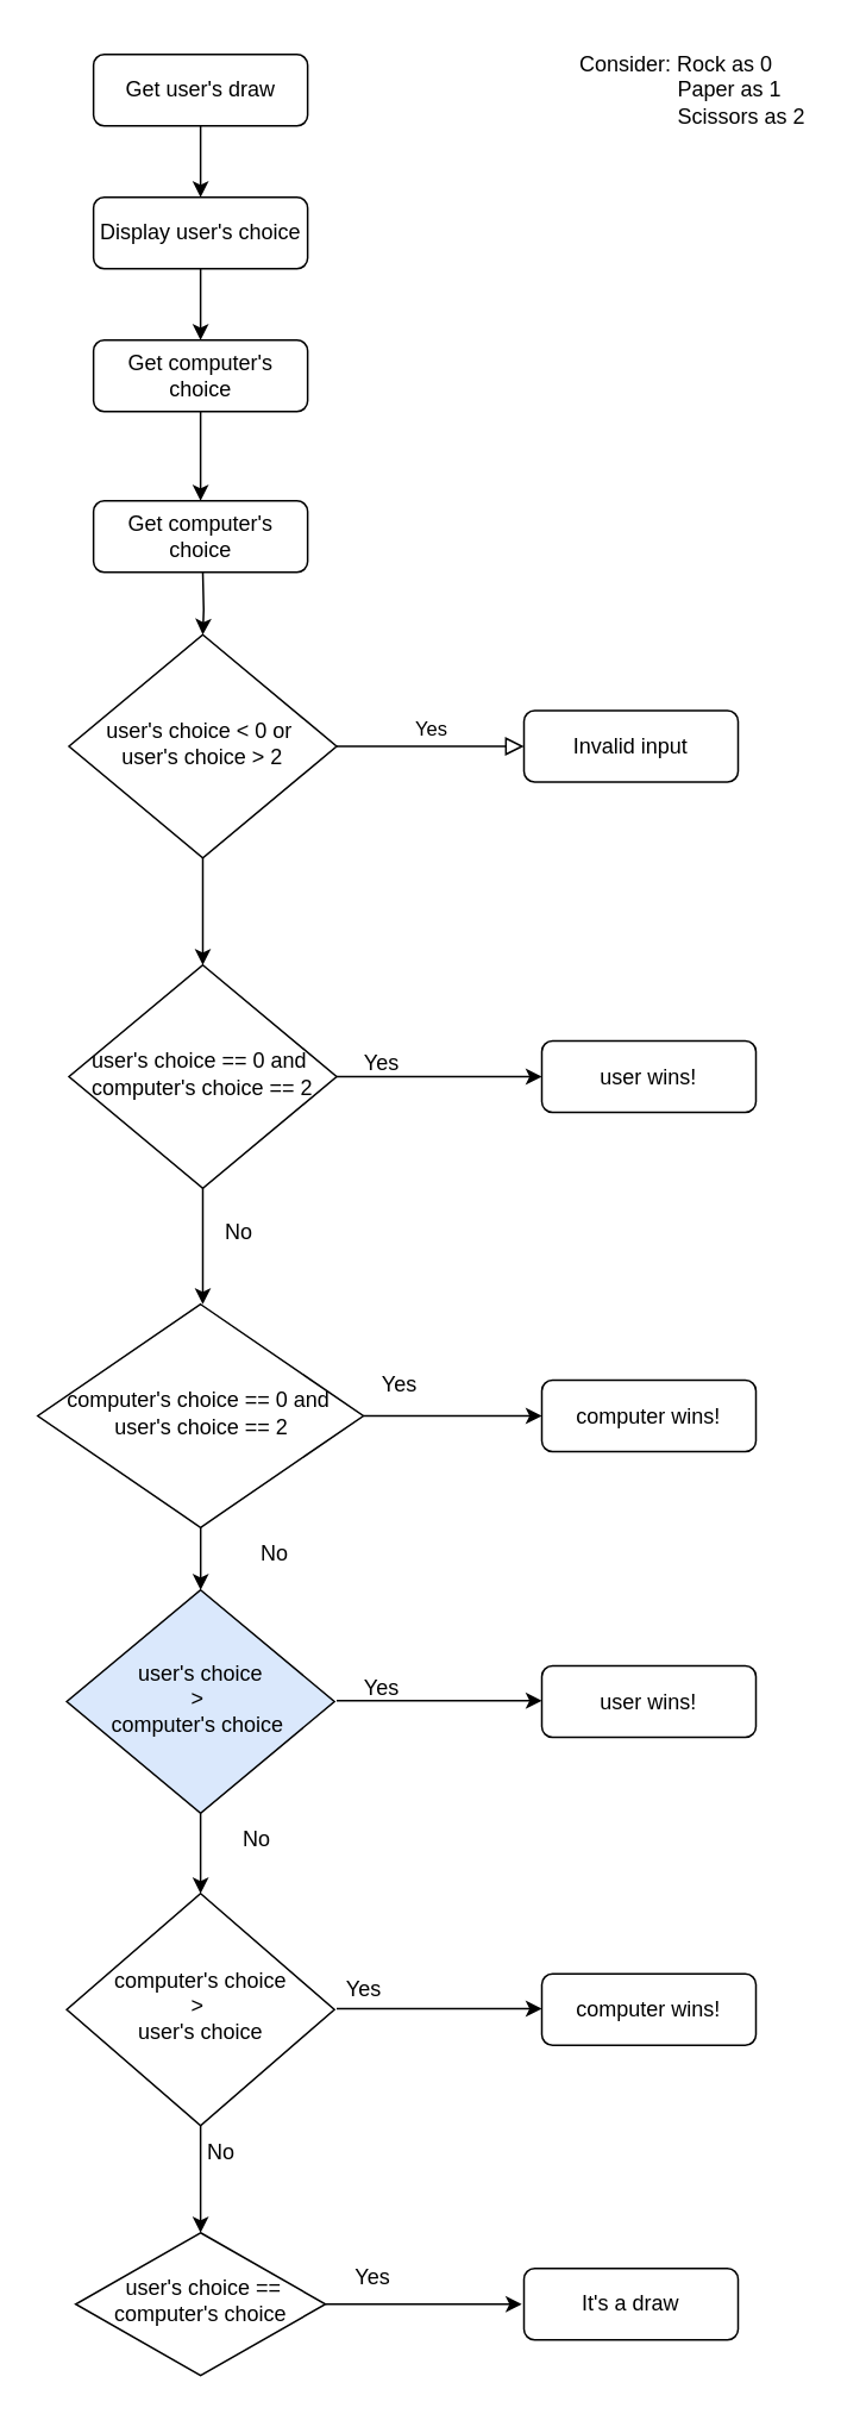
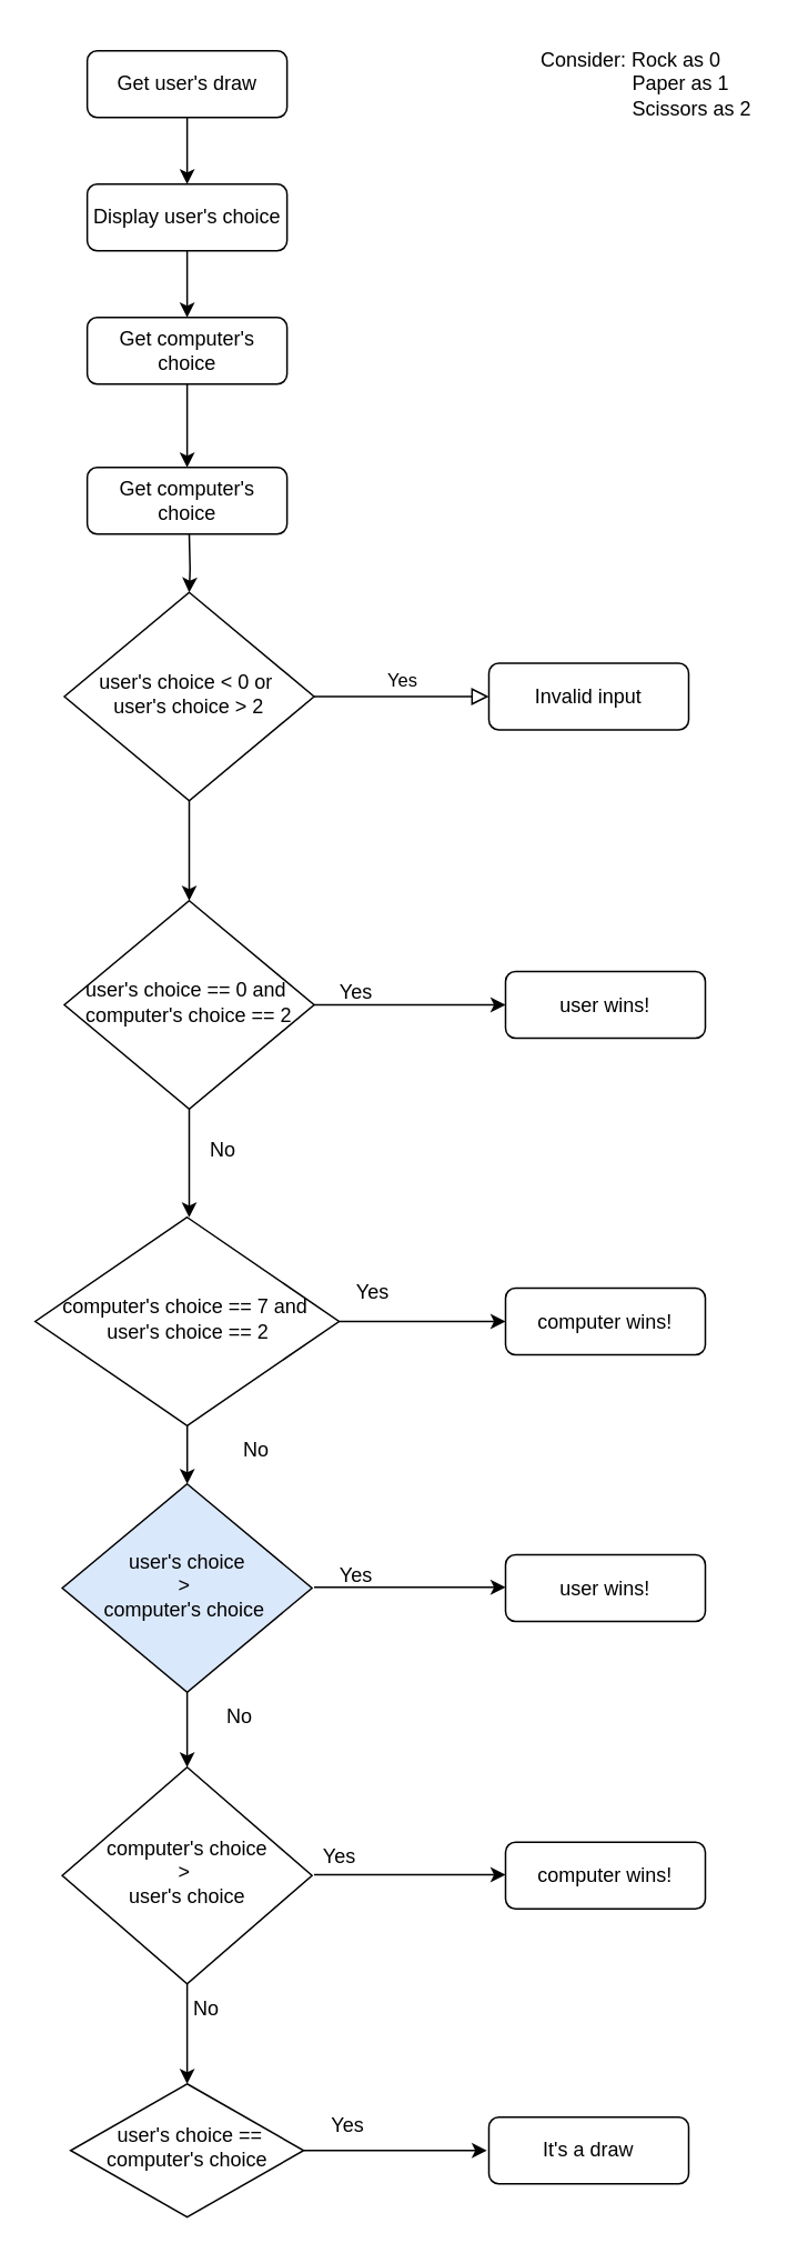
  <mxCell id="0" />
  <mxCell id="1" parent="0" />
  <mxCell id="2" value="" style="edgeStyle=orthogonalEdgeStyle;rounded=0;orthogonalLoop=1;jettySize=auto;html=1;entryX=0.5;entryY=0;entryDx=0;entryDy=0;" parent="1" source="3" target="11" edge="1"><mxGeometry relative="1" as="geometry" /></mxCell>
  <mxCell id="3" value="Get user's draw" style="rounded=1;whiteSpace=wrap;html=1;fontSize=12;glass=0;strokeWidth=1;shadow=0;" parent="1" vertex="1"><mxGeometry x="51.75" y="30" width="120" height="40" as="geometry" /></mxCell>
  <mxCell id="4" value="" style="edgeStyle=orthogonalEdgeStyle;rounded=0;orthogonalLoop=1;jettySize=auto;html=1;" parent="1" target="8" edge="1"><mxGeometry relative="1" as="geometry"><mxPoint x="113" y="320" as="sourcePoint" /></mxGeometry></mxCell>
  <mxCell id="5" value="It's a draw" style="rounded=1;whiteSpace=wrap;html=1;fontSize=12;glass=0;strokeWidth=1;shadow=0;" parent="1" vertex="1"><mxGeometry x="293" y="1270" width="120" height="40" as="geometry" /></mxCell>
  <mxCell id="6" value="Yes" style="edgeStyle=orthogonalEdgeStyle;rounded=0;html=1;jettySize=auto;orthogonalLoop=1;fontSize=11;endArrow=block;endFill=0;endSize=8;strokeWidth=1;shadow=0;labelBackgroundColor=none;" parent="1" source="8" target="9" edge="1"><mxGeometry y="10" relative="1" as="geometry"><mxPoint as="offset" /></mxGeometry></mxCell>
  <mxCell id="7" value="" style="edgeStyle=orthogonalEdgeStyle;rounded=0;orthogonalLoop=1;jettySize=auto;html=1;" parent="1" source="8" target="18" edge="1"><mxGeometry relative="1" as="geometry" /></mxCell>
  <mxCell id="8" value="user's choice &amp;lt; 0 or&amp;nbsp;&lt;br&gt;user's choice &amp;gt; 2" style="rhombus;whiteSpace=wrap;html=1;shadow=0;fontFamily=Helvetica;fontSize=12;align=center;strokeWidth=1;spacing=6;spacingTop=-4;" parent="1" vertex="1"><mxGeometry x="38" y="355" width="150" height="125" as="geometry" /></mxCell>
  <mxCell id="9" value="Invalid input" style="rounded=1;whiteSpace=wrap;html=1;fontSize=12;glass=0;strokeWidth=1;shadow=0;" parent="1" vertex="1"><mxGeometry x="293" y="397.5" width="120" height="40" as="geometry" /></mxCell>
  <mxCell id="10" value="" style="edgeStyle=orthogonalEdgeStyle;rounded=0;orthogonalLoop=1;jettySize=auto;html=1;" parent="1" source="11" target="13" edge="1"><mxGeometry relative="1" as="geometry" /></mxCell>
  <mxCell id="11" value="Display user's choice" style="rounded=1;whiteSpace=wrap;html=1;fontSize=12;glass=0;strokeWidth=1;shadow=0;" parent="1" vertex="1"><mxGeometry x="51.75" y="110" width="120" height="40" as="geometry" /></mxCell>
  <mxCell id="12" value="" style="edgeStyle=orthogonalEdgeStyle;rounded=0;orthogonalLoop=1;jettySize=auto;html=1;" parent="1" source="13" target="14" edge="1"><mxGeometry relative="1" as="geometry" /></mxCell>
  <mxCell id="13" value="Get computer's choice" style="rounded=1;whiteSpace=wrap;html=1;fontSize=12;glass=0;strokeWidth=1;shadow=0;" parent="1" vertex="1"><mxGeometry x="51.75" y="190" width="120" height="40" as="geometry" /></mxCell>
  <mxCell id="14" value="Get computer's choice" style="rounded=1;whiteSpace=wrap;html=1;fontSize=12;glass=0;strokeWidth=1;shadow=0;" parent="1" vertex="1"><mxGeometry x="51.75" y="280" width="120" height="40" as="geometry" /></mxCell>
  <mxCell id="15" value="Consider: Rock as 0&lt;br&gt;&amp;nbsp; &amp;nbsp; &amp;nbsp; &amp;nbsp; &amp;nbsp; &amp;nbsp; &amp;nbsp; &amp;nbsp; &amp;nbsp; Paper as 1&lt;br&gt;&amp;nbsp; &amp;nbsp; &amp;nbsp; &amp;nbsp; &amp;nbsp; &amp;nbsp; &amp;nbsp; &amp;nbsp; &amp;nbsp; &amp;nbsp; &amp;nbsp; Scissors as 2" style="text;html=1;align=center;verticalAlign=middle;resizable=0;points=[];autosize=1;strokeColor=none;fillColor=none;" parent="1" vertex="1"><mxGeometry x="293" y="20" width="170" height="60" as="geometry" /></mxCell>
  <mxCell id="16" value="" style="edgeStyle=orthogonalEdgeStyle;rounded=0;orthogonalLoop=1;jettySize=auto;html=1;" parent="1" source="18" edge="1"><mxGeometry relative="1" as="geometry"><mxPoint x="113" y="730" as="targetPoint" /><Array as="points"><mxPoint x="113" y="710" /><mxPoint x="113" y="710" /></Array></mxGeometry></mxCell>
  <mxCell id="17" value="" style="edgeStyle=orthogonalEdgeStyle;rounded=0;orthogonalLoop=1;jettySize=auto;html=1;" parent="1" source="18" edge="1"><mxGeometry relative="1" as="geometry"><mxPoint x="303" y="602.5" as="targetPoint" /></mxGeometry></mxCell>
  <mxCell id="18" value="user's choice == 0 and&amp;nbsp;&lt;br&gt;computer's choice == 2" style="rhombus;whiteSpace=wrap;html=1;shadow=0;fontFamily=Helvetica;fontSize=12;align=center;strokeWidth=1;spacing=6;spacingTop=-4;" parent="1" vertex="1"><mxGeometry x="38" y="540" width="150" height="125" as="geometry" /></mxCell>
  <mxCell id="19" value="user wins!" style="rounded=1;whiteSpace=wrap;html=1;fontSize=12;glass=0;strokeWidth=1;shadow=0;" parent="1" vertex="1"><mxGeometry x="303" y="582.5" width="120" height="40" as="geometry" /></mxCell>
  <mxCell id="20" value="Yes" style="text;html=1;align=center;verticalAlign=middle;resizable=0;points=[];autosize=1;strokeColor=none;fillColor=none;" parent="1" vertex="1"><mxGeometry x="193" y="580" width="40" height="30" as="geometry" /></mxCell>
  <mxCell id="21" value="No" style="text;html=1;align=center;verticalAlign=middle;resizable=0;points=[];autosize=1;strokeColor=none;fillColor=none;" parent="1" vertex="1"><mxGeometry x="113" y="675" width="40" height="30" as="geometry" /></mxCell>
  <mxCell id="22" value="" style="edgeStyle=orthogonalEdgeStyle;rounded=0;orthogonalLoop=1;jettySize=auto;html=1;" parent="1" source="24" target="38" edge="1"><mxGeometry relative="1" as="geometry" /></mxCell>
  <mxCell id="23" value="" style="edgeStyle=orthogonalEdgeStyle;rounded=0;orthogonalLoop=1;jettySize=auto;html=1;" parent="1" source="24" target="26" edge="1"><mxGeometry relative="1" as="geometry" /></mxCell>
- <mxCell id="24" value="computer's choice == 0 and&amp;nbsp;&lt;br&gt;user's choice == 2" style="rhombus;whiteSpace=wrap;html=1;shadow=0;fontFamily=Helvetica;fontSize=12;align=center;strokeWidth=1;spacing=6;spacingTop=-4;" parent="1" vertex="1"><mxGeometry x="20.5" y="730" width="182.5" height="125" as="geometry" /></mxCell>
+ <mxCell id="24" value="computer's choice == 7 and&amp;nbsp;&lt;br&gt;user's choice == 2" style="rhombus;whiteSpace=wrap;html=1;shadow=0;fontFamily=Helvetica;fontSize=12;align=center;strokeWidth=1;spacing=6;spacingTop=-4;" parent="1" vertex="1"><mxGeometry x="20.5" y="730" width="182.5" height="125" as="geometry" /></mxCell>
  <mxCell id="25" value="" style="edgeStyle=orthogonalEdgeStyle;rounded=0;orthogonalLoop=1;jettySize=auto;html=1;" parent="1" source="26" target="28" edge="1"><mxGeometry relative="1" as="geometry" /></mxCell>
  <mxCell id="26" value="user's choice &lt;br&gt;&amp;gt;&amp;nbsp;&lt;br&gt;computer's choice&amp;nbsp;" style="rhombus;whiteSpace=wrap;html=1;shadow=0;fontFamily=Helvetica;fontSize=12;align=center;strokeWidth=1;spacing=6;spacingTop=-4;fillColor=#dae8fc;" parent="1" vertex="1"><mxGeometry x="36.75" y="890" width="150" height="125" as="geometry" /></mxCell>
  <mxCell id="27" value="" style="edgeStyle=orthogonalEdgeStyle;rounded=0;orthogonalLoop=1;jettySize=auto;html=1;" parent="1" source="28" target="41" edge="1"><mxGeometry relative="1" as="geometry" /></mxCell>
  <mxCell id="28" value="computer's choice &lt;br&gt;&amp;gt;&amp;nbsp;&lt;br&gt;user's choice" style="rhombus;whiteSpace=wrap;html=1;shadow=0;fontFamily=Helvetica;fontSize=12;align=center;strokeWidth=1;spacing=6;spacingTop=-4;" parent="1" vertex="1"><mxGeometry x="36.75" y="1060" width="150" height="130" as="geometry" /></mxCell>
  <mxCell id="29" value="No" style="text;html=1;align=center;verticalAlign=middle;resizable=0;points=[];autosize=1;strokeColor=none;fillColor=none;" parent="1" vertex="1"><mxGeometry x="133" y="855" width="40" height="30" as="geometry" /></mxCell>
  <mxCell id="30" value="No" style="text;html=1;align=center;verticalAlign=middle;resizable=0;points=[];autosize=1;strokeColor=none;fillColor=none;" parent="1" vertex="1"><mxGeometry x="123" y="1015" width="40" height="30" as="geometry" /></mxCell>
  <mxCell id="31" value="" style="edgeStyle=orthogonalEdgeStyle;rounded=0;orthogonalLoop=1;jettySize=auto;html=1;" parent="1" edge="1"><mxGeometry relative="1" as="geometry"><mxPoint x="188" y="1124.5" as="sourcePoint" /><mxPoint x="303" y="1124.5" as="targetPoint" /></mxGeometry></mxCell>
  <mxCell id="32" value="" style="edgeStyle=orthogonalEdgeStyle;rounded=0;orthogonalLoop=1;jettySize=auto;html=1;" parent="1" edge="1"><mxGeometry relative="1" as="geometry"><mxPoint x="188" y="952" as="sourcePoint" /><mxPoint x="303" y="952" as="targetPoint" /></mxGeometry></mxCell>
  <mxCell id="33" value="Yes" style="text;html=1;align=center;verticalAlign=middle;resizable=0;points=[];autosize=1;strokeColor=none;fillColor=none;" parent="1" vertex="1"><mxGeometry x="183" y="1099" width="40" height="30" as="geometry" /></mxCell>
  <mxCell id="34" value="Yes" style="text;html=1;align=center;verticalAlign=middle;resizable=0;points=[];autosize=1;strokeColor=none;fillColor=none;" parent="1" vertex="1"><mxGeometry x="193" y="930" width="40" height="30" as="geometry" /></mxCell>
  <mxCell id="35" value="Yes" style="text;html=1;align=center;verticalAlign=middle;resizable=0;points=[];autosize=1;strokeColor=none;fillColor=none;" parent="1" vertex="1"><mxGeometry x="203" y="760" width="40" height="30" as="geometry" /></mxCell>
  <mxCell id="36" value="computer wins!" style="rounded=1;whiteSpace=wrap;html=1;fontSize=12;glass=0;strokeWidth=1;shadow=0;" parent="1" vertex="1"><mxGeometry x="303" y="1105" width="120" height="40" as="geometry" /></mxCell>
  <mxCell id="37" value="user wins!" style="rounded=1;whiteSpace=wrap;html=1;fontSize=12;glass=0;strokeWidth=1;shadow=0;" parent="1" vertex="1"><mxGeometry x="303" y="932.5" width="120" height="40" as="geometry" /></mxCell>
  <mxCell id="38" value="computer wins!" style="rounded=1;whiteSpace=wrap;html=1;fontSize=12;glass=0;strokeWidth=1;shadow=0;" parent="1" vertex="1"><mxGeometry x="303" y="772.5" width="120" height="40" as="geometry" /></mxCell>
  <mxCell id="39" value="Yes" style="text;html=1;align=center;verticalAlign=middle;resizable=0;points=[];autosize=1;strokeColor=none;fillColor=none;" parent="1" vertex="1"><mxGeometry x="188" y="1260" width="40" height="30" as="geometry" /></mxCell>
  <mxCell id="40" value="" style="edgeStyle=orthogonalEdgeStyle;rounded=0;orthogonalLoop=1;jettySize=auto;html=1;" parent="1" source="41" edge="1"><mxGeometry relative="1" as="geometry"><mxPoint x="291.75" y="1290" as="targetPoint" /></mxGeometry></mxCell>
  <mxCell id="41" value="&amp;nbsp;user's choice ==&lt;br&gt;computer's choice" style="rhombus;whiteSpace=wrap;html=1;shadow=0;fontFamily=Helvetica;fontSize=12;align=center;strokeWidth=1;spacing=6;spacingTop=-4;" parent="1" vertex="1"><mxGeometry x="41.75" y="1250" width="140" height="80" as="geometry" /></mxCell>
  <mxCell id="42" value="No" style="text;html=1;align=center;verticalAlign=middle;resizable=0;points=[];autosize=1;strokeColor=none;fillColor=none;" parent="1" vertex="1"><mxGeometry x="103" y="1190" width="40" height="30" as="geometry" /></mxCell>
